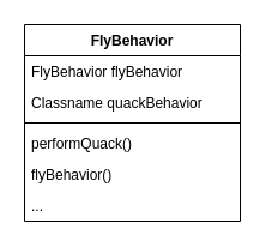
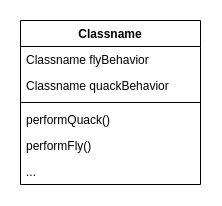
  <mxCell id="0" />
  <mxCell id="1" parent="0" />
- <mxCell id="2" value="FlyBehavior" style="swimlane;fontStyle=1;align=center;verticalAlign=top;childLayout=stackLayout;horizontal=1;startSize=26;horizontalStack=0;resizeParent=1;resizeParentMax=0;resizeLast=0;collapsible=1;marginBottom=0;" vertex="1" parent="1"><mxGeometry x="20" y="20" width="180" height="164" as="geometry" /></mxCell>
- <mxCell id="3" value="FlyBehavior flyBehavior" style="text;strokeColor=none;fillColor=none;align=left;verticalAlign=top;spacingLeft=4;spacingRight=4;overflow=hidden;rotatable=0;points=[[0,0.5],[1,0.5]];portConstraint=eastwest;" vertex="1" parent="2"><mxGeometry y="26" width="180" height="26" as="geometry" /></mxCell>
+ <mxCell id="2" value="Classname" style="swimlane;fontStyle=1;align=center;verticalAlign=top;childLayout=stackLayout;horizontal=1;startSize=26;horizontalStack=0;resizeParent=1;resizeParentMax=0;resizeLast=0;collapsible=1;marginBottom=0;" vertex="1" parent="1"><mxGeometry x="20" y="20" width="180" height="164" as="geometry" /></mxCell>
+ <mxCell id="3" value="Classname flyBehavior" style="text;strokeColor=none;fillColor=none;align=left;verticalAlign=top;spacingLeft=4;spacingRight=4;overflow=hidden;rotatable=0;points=[[0,0.5],[1,0.5]];portConstraint=eastwest;" vertex="1" parent="2"><mxGeometry y="26" width="180" height="26" as="geometry" /></mxCell>
  <mxCell id="4" value="Classname quackBehavior" style="text;strokeColor=none;fillColor=none;align=left;verticalAlign=top;spacingLeft=4;spacingRight=4;overflow=hidden;rotatable=0;points=[[0,0.5],[1,0.5]];portConstraint=eastwest;" vertex="1" parent="2"><mxGeometry y="52" width="180" height="26" as="geometry" /></mxCell>
  <mxCell id="5" value="" style="line;strokeWidth=1;fillColor=none;align=left;verticalAlign=middle;spacingTop=-1;spacingLeft=3;spacingRight=3;rotatable=0;labelPosition=right;points=[];portConstraint=eastwest;" vertex="1" parent="2"><mxGeometry y="78" width="180" height="8" as="geometry" /></mxCell>
  <mxCell id="6" value="performQuack()" style="text;strokeColor=none;fillColor=none;align=left;verticalAlign=top;spacingLeft=4;spacingRight=4;overflow=hidden;rotatable=0;points=[[0,0.5],[1,0.5]];portConstraint=eastwest;" vertex="1" parent="2"><mxGeometry y="86" width="180" height="26" as="geometry" /></mxCell>
- <mxCell id="7" value="flyBehavior()" style="text;strokeColor=none;fillColor=none;align=left;verticalAlign=top;spacingLeft=4;spacingRight=4;overflow=hidden;rotatable=0;points=[[0,0.5],[1,0.5]];portConstraint=eastwest;" vertex="1" parent="2"><mxGeometry y="112" width="180" height="26" as="geometry" /></mxCell>
+ <mxCell id="7" value="performFly()" style="text;strokeColor=none;fillColor=none;align=left;verticalAlign=top;spacingLeft=4;spacingRight=4;overflow=hidden;rotatable=0;points=[[0,0.5],[1,0.5]];portConstraint=eastwest;" vertex="1" parent="2"><mxGeometry y="112" width="180" height="26" as="geometry" /></mxCell>
  <mxCell id="8" value="..." style="text;strokeColor=none;fillColor=none;align=left;verticalAlign=top;spacingLeft=4;spacingRight=4;overflow=hidden;rotatable=0;points=[[0,0.5],[1,0.5]];portConstraint=eastwest;" vertex="1" parent="2"><mxGeometry y="138" width="180" height="26" as="geometry" /></mxCell>
